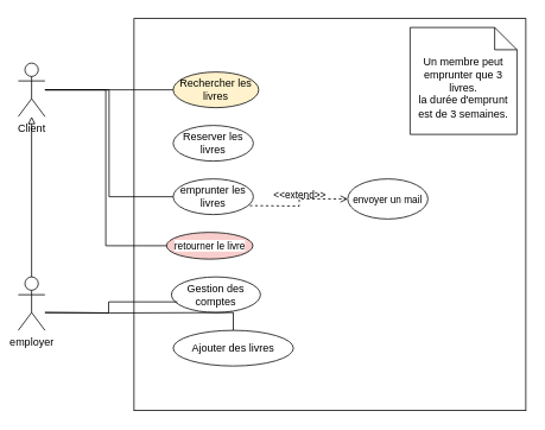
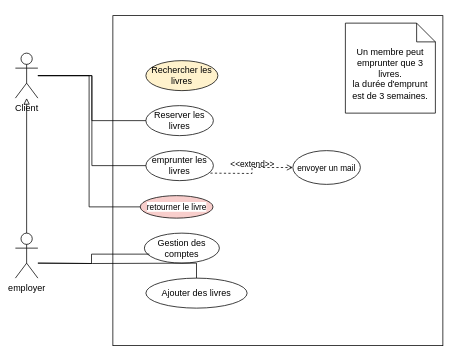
  <mxCell id="0" />
  <mxCell id="1" parent="0" />
  <mxCell id="2" value="" style="whiteSpace=wrap;html=1;aspect=fixed;" vertex="1" parent="1"><mxGeometry x="150" y="20" width="440" height="440" as="geometry" /></mxCell>
  <mxCell id="3" value="Rechercher les livres" style="ellipse;whiteSpace=wrap;html=1;fillColor=#fff2cc;" vertex="1" parent="1"><mxGeometry x="194" y="80" width="96" height="40" as="geometry" /></mxCell>
  <mxCell id="4" value="Reserver les livres" style="ellipse;whiteSpace=wrap;html=1;" vertex="1" parent="1"><mxGeometry x="194" y="140" width="90" height="40" as="geometry" /></mxCell>
  <mxCell id="5" value="emprunter les livres" style="ellipse;whiteSpace=wrap;html=1;" vertex="1" parent="1"><mxGeometry x="194" y="200" width="90" height="40" as="geometry" /></mxCell>
  <mxCell id="6" value="Gestion des comptes" style="ellipse;whiteSpace=wrap;html=1;" vertex="1" parent="1"><mxGeometry x="192" y="310" width="100" height="40" as="geometry" /></mxCell>
  <mxCell id="7" value="Ajouter des livres" style="ellipse;whiteSpace=wrap;html=1;" vertex="1" parent="1"><mxGeometry x="194" y="370" width="135" height="40" as="geometry" /></mxCell>
  <mxCell id="8" value="Un membre peut emprunter que 3 livres.&lt;div&gt;la durée d'emprunt est de 3 semaines.&lt;/div&gt;" style="shape=note2;boundedLbl=1;whiteSpace=wrap;html=1;size=25;verticalAlign=top;align=center;" vertex="1" parent="1"><mxGeometry x="460" y="30" width="120" height="120" as="geometry" /></mxCell>
  <mxCell id="9" style="edgeStyle=orthogonalEdgeStyle;shape=connector;rounded=0;orthogonalLoop=1;jettySize=auto;html=1;strokeColor=default;align=center;verticalAlign=middle;fontFamily=Helvetica;fontSize=11;fontColor=default;labelBackgroundColor=default;startFill=0;endArrow=none;" edge="1" parent="1" target="7"><mxGeometry relative="1" as="geometry"><mxPoint x="50" y="350" as="sourcePoint" /></mxGeometry></mxCell>
  <mxCell id="10" style="shape=connector;rounded=0;orthogonalLoop=1;jettySize=auto;html=1;strokeColor=default;align=center;verticalAlign=middle;fontFamily=Helvetica;fontSize=11;fontColor=default;labelBackgroundColor=default;startFill=0;endArrow=block;endFill=0;" edge="1" parent="1" source="11" target="16"><mxGeometry relative="1" as="geometry" /></mxCell>
  <mxCell id="11" value="employer" style="shape=umlActor;verticalLabelPosition=bottom;verticalAlign=top;html=1;" vertex="1" parent="1"><mxGeometry x="20" y="310" width="30" height="60" as="geometry" /></mxCell>
- <mxCell id="12" style="edgeStyle=orthogonalEdgeStyle;rounded=0;orthogonalLoop=1;jettySize=auto;html=1;endArrow=none;startFill=0;" edge="1" parent="1" source="16" target="3"><mxGeometry relative="1" as="geometry" /></mxCell>
+ <mxCell id="13" style="edgeStyle=orthogonalEdgeStyle;rounded=0;orthogonalLoop=1;jettySize=auto;html=1;entryX=0;entryY=0.5;entryDx=0;entryDy=0;endArrow=none;startFill=0;" edge="1" parent="1" source="16" target="4"><mxGeometry relative="1" as="geometry" /></mxCell>
  <mxCell id="14" style="edgeStyle=orthogonalEdgeStyle;shape=connector;rounded=0;orthogonalLoop=1;jettySize=auto;html=1;entryX=0;entryY=0.5;entryDx=0;entryDy=0;strokeColor=default;align=center;verticalAlign=middle;fontFamily=Helvetica;fontSize=11;fontColor=default;labelBackgroundColor=default;startFill=0;endArrow=none;" edge="1" parent="1" source="16" target="5"><mxGeometry relative="1" as="geometry" /></mxCell>
  <mxCell id="15" style="edgeStyle=orthogonalEdgeStyle;shape=connector;rounded=0;orthogonalLoop=1;jettySize=auto;html=1;entryX=0;entryY=0.5;entryDx=0;entryDy=0;strokeColor=default;align=center;verticalAlign=middle;fontFamily=Helvetica;fontSize=11;fontColor=default;labelBackgroundColor=default;startFill=0;endArrow=none;" edge="1" parent="1" source="16" target="20"><mxGeometry relative="1" as="geometry" /></mxCell>
  <mxCell id="16" value="Client" style="shape=umlActor;verticalLabelPosition=bottom;verticalAlign=top;html=1;" vertex="1" parent="1"><mxGeometry x="20" y="70" width="30" height="60" as="geometry" /></mxCell>
  <mxCell id="17" style="edgeStyle=orthogonalEdgeStyle;shape=connector;rounded=0;orthogonalLoop=1;jettySize=auto;html=1;entryX=0.067;entryY=0.7;entryDx=0;entryDy=0;entryPerimeter=0;strokeColor=default;align=center;verticalAlign=middle;fontFamily=Helvetica;fontSize=11;fontColor=default;labelBackgroundColor=default;startFill=0;endArrow=none;" edge="1" parent="1" target="6"><mxGeometry relative="1" as="geometry"><mxPoint x="50" y="350" as="sourcePoint" /></mxGeometry></mxCell>
  <mxCell id="18" value="envoyer un mail" style="ellipse;whiteSpace=wrap;html=1;fontFamily=Helvetica;fontSize=11;fontColor=default;labelBackgroundColor=default;" vertex="1" parent="1"><mxGeometry x="390" y="200" width="90" height="45" as="geometry" /></mxCell>
  <mxCell id="19" value="&amp;lt;&amp;lt;extend&amp;gt;&amp;gt;" style="html=1;verticalAlign=bottom;labelBackgroundColor=none;endArrow=open;endFill=0;dashed=1;rounded=0;strokeColor=default;align=center;fontFamily=Helvetica;fontSize=11;fontColor=default;edgeStyle=orthogonalEdgeStyle;entryX=0;entryY=0.5;entryDx=0;entryDy=0;" edge="1" parent="1" target="18"><mxGeometry width="160" relative="1" as="geometry"><mxPoint x="280" y="230" as="sourcePoint" /><mxPoint x="380" y="230" as="targetPoint" /></mxGeometry></mxCell>
  <mxCell id="20" value="retourner le livre" style="ellipse;whiteSpace=wrap;html=1;fontFamily=Helvetica;fontSize=11;fontColor=default;labelBackgroundColor=default;fillColor=#f8cecc;" vertex="1" parent="1"><mxGeometry x="186.5" y="260" width="97" height="30" as="geometry" /></mxCell>
